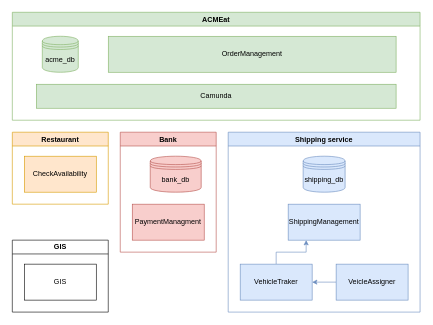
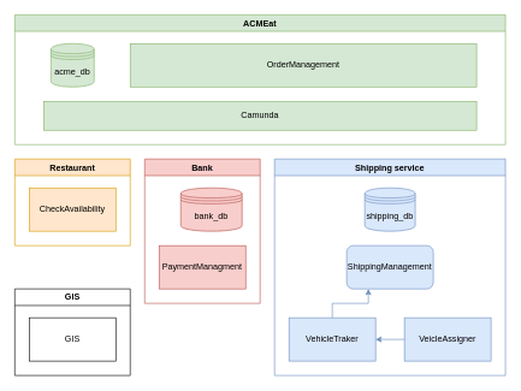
  <mxCell id="0" />
  <mxCell id="1" parent="0" />
  <mxCell id="2" value="ACMEat" style="swimlane;whiteSpace=wrap;html=1;fillColor=#d5e8d4;strokeColor=#82b366;" vertex="1" parent="1"><mxGeometry x="20" y="20" width="680" height="180" as="geometry" /></mxCell>
  <mxCell id="3" value="OrderManagement" style="rounded=0;whiteSpace=wrap;html=1;fillColor=#d5e8d4;strokeColor=#82b366;" vertex="1" parent="2"><mxGeometry x="160" y="40" width="480" height="60" as="geometry" /></mxCell>
  <mxCell id="4" value="acme_db" style="shape=datastore;whiteSpace=wrap;html=1;fillColor=#d5e8d4;strokeColor=#82b366;" vertex="1" parent="2"><mxGeometry x="50" y="40" width="60" height="60" as="geometry" /></mxCell>
  <mxCell id="5" value="Camunda" style="rounded=0;whiteSpace=wrap;html=1;fillColor=#d5e8d4;strokeColor=#82b366;" vertex="1" parent="2"><mxGeometry x="40" y="120" width="600" height="40" as="geometry" /></mxCell>
  <mxCell id="6" value="Bank" style="swimlane;whiteSpace=wrap;html=1;fillColor=#f8cecc;strokeColor=#b85450;" vertex="1" parent="1"><mxGeometry x="200" y="220" width="160" height="200" as="geometry" /></mxCell>
  <mxCell id="7" value="PaymentManagment" style="rounded=0;whiteSpace=wrap;html=1;fillColor=#f8cecc;strokeColor=#b85450;" vertex="1" parent="6"><mxGeometry x="20" y="120" width="120" height="60" as="geometry" /></mxCell>
  <mxCell id="8" value="bank_db" style="shape=datastore;whiteSpace=wrap;html=1;fillColor=#f8cecc;strokeColor=#b85450;" vertex="1" parent="6"><mxGeometry x="50" y="40" width="85" height="60" as="geometry" /></mxCell>
  <mxCell id="9" value="Restaurant" style="swimlane;whiteSpace=wrap;html=1;startSize=23;fillColor=#ffe6cc;strokeColor=#d79b00;" vertex="1" parent="1"><mxGeometry x="20" y="220" width="160" height="120" as="geometry" /></mxCell>
  <mxCell id="10" value="CheckAvailability" style="rounded=0;whiteSpace=wrap;html=1;fillColor=#ffe6cc;strokeColor=#d79b00;" vertex="1" parent="9"><mxGeometry x="20" y="40" width="120" height="60" as="geometry" /></mxCell>
  <mxCell id="11" value="Shipping service" style="swimlane;whiteSpace=wrap;html=1;fillColor=#dae8fc;strokeColor=#6c8ebf;" vertex="1" parent="1"><mxGeometry x="380" y="220" width="320" height="300" as="geometry" /></mxCell>
  <mxCell id="12" style="edgeStyle=orthogonalEdgeStyle;rounded=0;orthogonalLoop=1;jettySize=auto;html=1;entryX=0.25;entryY=1;entryDx=0;entryDy=0;fillColor=#dae8fc;strokeColor=#6c8ebf;" edge="1" parent="11" source="13" target="14"><mxGeometry relative="1" as="geometry" /></mxCell>
  <mxCell id="13" value="VehicleTraker" style="rounded=0;whiteSpace=wrap;html=1;fillColor=#dae8fc;strokeColor=#6c8ebf;" vertex="1" parent="11"><mxGeometry x="20" y="220" width="120" height="60" as="geometry" /></mxCell>
- <mxCell id="14" value="ShippingManagement" style="rounded=0;whiteSpace=wrap;html=1;fillColor=#dae8fc;strokeColor=#6c8ebf;" vertex="1" parent="11"><mxGeometry x="100" y="120" width="120" height="60" as="geometry" /></mxCell>
+ <mxCell id="14" value="ShippingManagement" style="whiteSpace=wrap;html=1;fillColor=#dae8fc;strokeColor=#6c8ebf;rounded=1;" vertex="1" parent="11"><mxGeometry x="100" y="120" width="120" height="60" as="geometry" /></mxCell>
  <mxCell id="15" style="edgeStyle=orthogonalEdgeStyle;rounded=0;orthogonalLoop=1;jettySize=auto;html=1;fillColor=#dae8fc;strokeColor=#6c8ebf;" edge="1" parent="11" source="16" target="13"><mxGeometry relative="1" as="geometry" /></mxCell>
  <mxCell id="16" value="VeicleAssigner" style="rounded=0;whiteSpace=wrap;html=1;fillColor=#dae8fc;strokeColor=#6c8ebf;" vertex="1" parent="11"><mxGeometry x="180" y="220" width="120" height="60" as="geometry" /></mxCell>
  <mxCell id="17" value="shipping_db" style="shape=datastore;whiteSpace=wrap;html=1;fillColor=#dae8fc;strokeColor=#6c8ebf;" vertex="1" parent="11"><mxGeometry x="125" y="40" width="70" height="60" as="geometry" /></mxCell>
  <mxCell id="18" value="GIS" style="swimlane;whiteSpace=wrap;html=1;" vertex="1" parent="1"><mxGeometry x="20" y="400" width="160" height="120" as="geometry" /></mxCell>
  <mxCell id="19" value="GIS" style="rounded=0;whiteSpace=wrap;html=1;" vertex="1" parent="18"><mxGeometry x="20" y="40" width="120" height="60" as="geometry" /></mxCell>
